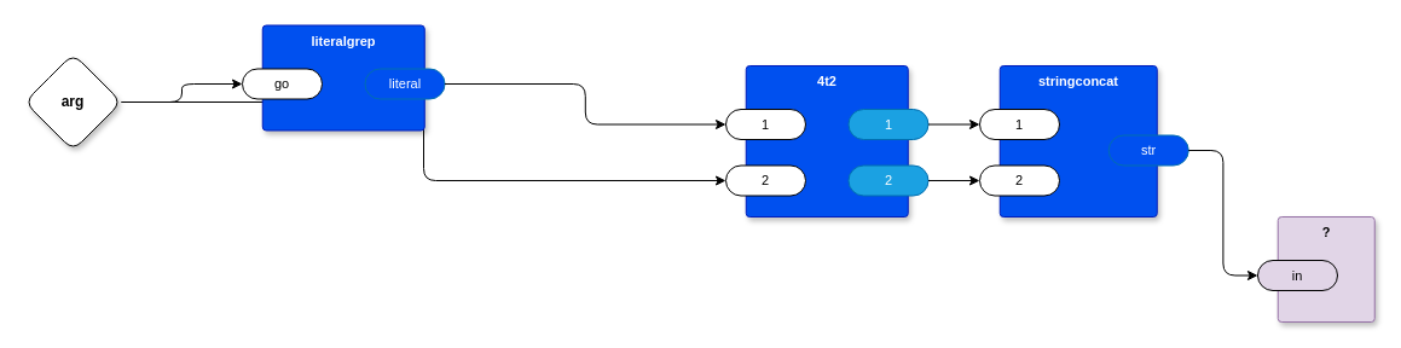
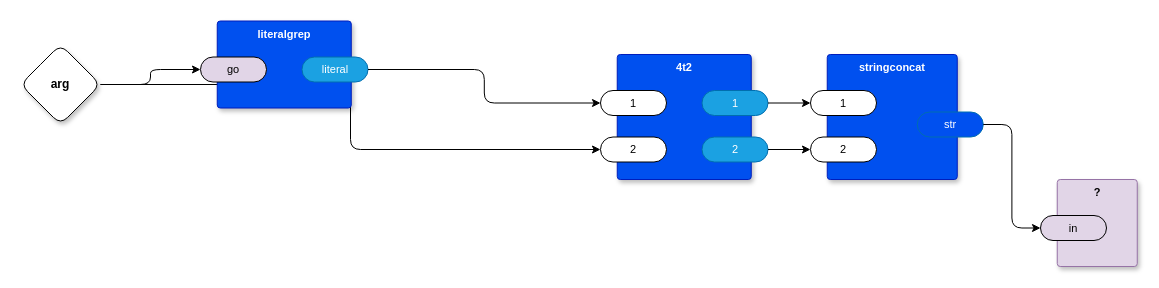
  <mxCell id="0" />
  <mxCell id="1" parent="0" />
  <mxCell id="2" style="edgeStyle=orthogonalEdgeStyle;shape=connector;rounded=1;orthogonalLoop=1;jettySize=auto;html=1;entryX=0;entryY=0.5;entryDx=0;entryDy=0;entryPerimeter=0;labelBackgroundColor=default;strokeColor=default;fontFamily=Helvetica;fontSize=11;fontColor=default;endArrow=classic;" edge="1" parent="1" source="4" target="20"><mxGeometry relative="1" as="geometry" /></mxCell>
  <mxCell id="3" style="edgeStyle=orthogonalEdgeStyle;shape=connector;rounded=1;orthogonalLoop=1;jettySize=auto;html=1;exitX=1;exitY=0.5;exitDx=0;exitDy=0;exitPerimeter=0;entryX=0;entryY=0.5;entryDx=0;entryDy=0;entryPerimeter=0;labelBackgroundColor=default;strokeColor=default;fontFamily=Helvetica;fontSize=11;fontColor=default;endArrow=classic;" edge="1" parent="1" source="4" target="8"><mxGeometry relative="1" as="geometry" /></mxCell>
  <mxCell id="4" value="arg" style="rhombus;whiteSpace=wrap;html=1;rounded=1;fontStyle=1;glass=0;sketch=0;fontSize=12;points=[[0,0.5,0,0,0],[0.5,0,0,0,0],[0.5,1,0,0,0],[1,0.5,0,0,0]];shadow=1;fontFamily=Helvetica;fontColor=default;" vertex="1" parent="1"><mxGeometry x="20" y="44" width="80" height="80" as="geometry" /></mxCell>
  <mxCell id="5" value="4t2" style="rounded=1;whiteSpace=wrap;html=1;sketch=0;container=1;recursiveResize=0;verticalAlign=top;arcSize=6;fontStyle=1;autosize=0;points=[];absoluteArcSize=1;shadow=1;strokeColor=#001DBC;fillColor=#0050ef;fontColor=#ffffff;fontFamily=Helvetica;fontSize=11;" vertex="1" parent="1"><mxGeometry x="616.75" y="54" width="134" height="125" as="geometry"><mxRectangle x="-98" y="-1230" width="99" height="26" as="alternateBounds" /></mxGeometry></mxCell>
  <mxCell id="6" value="1" style="rounded=1;whiteSpace=wrap;html=1;sketch=0;points=[[0,0.5,0,0,0],[1,0.5,0,0,0]];arcSize=50;fontFamily=Helvetica;fontSize=11;fontColor=default;" vertex="1" parent="5"><mxGeometry x="-16.75" y="36" width="66" height="25" as="geometry" /></mxCell>
  <mxCell id="7" value="1" style="rounded=1;whiteSpace=wrap;html=1;sketch=0;points=[[0,0.5,0,0,0],[1,0.5,0,0,0]];fillColor=#1ba1e2;fontColor=#ffffff;strokeColor=#006EAF;arcSize=50;fontFamily=Helvetica;fontSize=11;" vertex="1" parent="5"><mxGeometry x="84.75" y="36" width="66" height="25" as="geometry" /></mxCell>
  <mxCell id="8" value="2" style="rounded=1;whiteSpace=wrap;html=1;sketch=0;points=[[0,0.5,0,0,0],[1,0.5,0,0,0]];arcSize=50;fontFamily=Helvetica;fontSize=11;fontColor=default;" vertex="1" parent="5"><mxGeometry x="-16.75" y="82.5" width="66" height="25" as="geometry" /></mxCell>
  <mxCell id="9" value="2" style="rounded=1;whiteSpace=wrap;html=1;sketch=0;points=[[0,0.5,0,0,0],[1,0.5,0,0,0]];fillColor=#1ba1e2;fontColor=#ffffff;strokeColor=#006EAF;arcSize=50;fontFamily=Helvetica;fontSize=11;" vertex="1" parent="5"><mxGeometry x="84.75" y="82.5" width="66" height="25" as="geometry" /></mxCell>
  <mxCell id="10" value="?" style="rounded=1;whiteSpace=wrap;html=1;sketch=0;container=1;recursiveResize=0;verticalAlign=top;arcSize=6;fontStyle=1;autosize=0;points=[];absoluteArcSize=1;shadow=1;strokeColor=#9673a6;fillColor=#e1d5e7;fontFamily=Helvetica;fontSize=11;" vertex="1" parent="1"><mxGeometry x="1056.75" y="179" width="80" height="87" as="geometry"><mxRectangle x="-98" y="-1230" width="99" height="26" as="alternateBounds" /></mxGeometry></mxCell>
  <mxCell id="11" value="in" style="rounded=1;whiteSpace=wrap;html=1;sketch=0;points=[[0,0.5,0,0,0],[1,0.5,0,0,0]];arcSize=50;fontFamily=Helvetica;fontSize=11;fontColor=default;fillColor=#e1d5e7;" vertex="1" parent="10"><mxGeometry x="-16.75" y="36" width="66" height="25" as="geometry" /></mxCell>
  <mxCell id="12" value="stringconcat" style="rounded=1;whiteSpace=wrap;html=1;sketch=0;container=1;recursiveResize=0;verticalAlign=top;arcSize=6;fontStyle=1;autosize=0;points=[];absoluteArcSize=1;shadow=1;strokeColor=#001DBC;fillColor=#0050ef;fontColor=#ffffff;fontFamily=Helvetica;fontSize=11;" vertex="1" parent="1"><mxGeometry x="826.75" y="54" width="130" height="125" as="geometry"><mxRectangle x="-98" y="-1230" width="99" height="26" as="alternateBounds" /></mxGeometry></mxCell>
  <mxCell id="13" value="1" style="rounded=1;whiteSpace=wrap;html=1;sketch=0;points=[[0,0.5,0,0,0],[1,0.5,0,0,0]];arcSize=50;fontFamily=Helvetica;fontSize=11;fontColor=default;" vertex="1" parent="12"><mxGeometry x="-16.75" y="36" width="66" height="25" as="geometry" /></mxCell>
  <mxCell id="14" value="2" style="rounded=1;whiteSpace=wrap;html=1;sketch=0;points=[[0,0.5,0,0,0],[1,0.5,0,0,0]];arcSize=50;fontFamily=Helvetica;fontSize=11;fontColor=default;" vertex="1" parent="12"><mxGeometry x="-16.75" y="82.5" width="66" height="25" as="geometry" /></mxCell>
  <mxCell id="15" value="str" style="rounded=1;whiteSpace=wrap;html=1;sketch=0;points=[[0,0.5,0,0,0],[1,0.5,0,0,0]];fillColor=#0050ef;fontColor=#ffffff;strokeColor=#006EAF;arcSize=50;fontFamily=Helvetica;fontSize=11;" vertex="1" parent="12"><mxGeometry x="90" y="57.5" width="66" height="25" as="geometry" /></mxCell>
  <mxCell id="16" style="edgeStyle=orthogonalEdgeStyle;shape=connector;rounded=1;orthogonalLoop=1;jettySize=auto;html=1;exitX=1;exitY=0.5;exitDx=0;exitDy=0;exitPerimeter=0;labelBackgroundColor=default;strokeColor=default;fontFamily=Helvetica;fontSize=11;fontColor=default;endArrow=classic;" edge="1" parent="1" source="7" target="13"><mxGeometry relative="1" as="geometry" /></mxCell>
  <mxCell id="17" style="edgeStyle=orthogonalEdgeStyle;shape=connector;rounded=1;orthogonalLoop=1;jettySize=auto;html=1;exitX=1;exitY=0.5;exitDx=0;exitDy=0;exitPerimeter=0;entryX=0;entryY=0.5;entryDx=0;entryDy=0;entryPerimeter=0;labelBackgroundColor=default;strokeColor=default;fontFamily=Helvetica;fontSize=11;fontColor=default;endArrow=classic;" edge="1" parent="1" source="9" target="14"><mxGeometry relative="1" as="geometry" /></mxCell>
  <mxCell id="18" style="edgeStyle=orthogonalEdgeStyle;shape=connector;rounded=1;orthogonalLoop=1;jettySize=auto;html=1;exitX=1;exitY=0.5;exitDx=0;exitDy=0;exitPerimeter=0;entryX=0;entryY=0.5;entryDx=0;entryDy=0;entryPerimeter=0;labelBackgroundColor=default;strokeColor=default;fontFamily=Helvetica;fontSize=11;fontColor=default;endArrow=classic;" edge="1" parent="1" source="15" target="11"><mxGeometry relative="1" as="geometry" /></mxCell>
  <mxCell id="19" value="literalgrep" style="rounded=1;whiteSpace=wrap;html=1;sketch=0;container=1;recursiveResize=0;verticalAlign=top;arcSize=6;fontStyle=1;autosize=0;points=[];absoluteArcSize=1;shadow=1;strokeColor=#001DBC;fillColor=#0050ef;fontColor=#ffffff;fontFamily=Helvetica;fontSize=11;" vertex="1" parent="1"><mxGeometry x="216.75" y="20.5" width="134" height="87" as="geometry"><mxRectangle x="-98" y="-1230" width="99" height="26" as="alternateBounds" /></mxGeometry></mxCell>
- <mxCell id="20" value="go" style="rounded=1;whiteSpace=wrap;html=1;sketch=0;points=[[0,0.5,0,0,0],[1,0.5,0,0,0]];arcSize=50;fontFamily=Helvetica;fontSize=11;fontColor=default;" vertex="1" parent="19"><mxGeometry x="-16.75" y="36" width="66" height="25" as="geometry" /></mxCell>
- <mxCell id="21" value="literal" style="rounded=1;whiteSpace=wrap;html=1;sketch=0;points=[[0,0.5,0,0,0],[1,0.5,0,0,0]];fillColor=#0050ef;fontColor=#ffffff;strokeColor=#006EAF;arcSize=50;fontFamily=Helvetica;fontSize=11;" vertex="1" parent="19"><mxGeometry x="84.75" y="36" width="66" height="25" as="geometry" /></mxCell>
+ <mxCell id="20" value="go" style="rounded=1;whiteSpace=wrap;html=1;sketch=0;points=[[0,0.5,0,0,0],[1,0.5,0,0,0]];arcSize=50;fontFamily=Helvetica;fontSize=11;fontColor=default;fillColor=#e1d5e7;" vertex="1" parent="19"><mxGeometry x="-16.75" y="36" width="66" height="25" as="geometry" /></mxCell>
+ <mxCell id="21" value="literal" style="rounded=1;whiteSpace=wrap;html=1;sketch=0;points=[[0,0.5,0,0,0],[1,0.5,0,0,0]];fillColor=#1ba1e2;fontColor=#ffffff;strokeColor=#006EAF;arcSize=50;fontFamily=Helvetica;fontSize=11;" vertex="1" parent="19"><mxGeometry x="84.75" y="36" width="66" height="25" as="geometry" /></mxCell>
  <mxCell id="22" style="edgeStyle=orthogonalEdgeStyle;shape=connector;rounded=1;orthogonalLoop=1;jettySize=auto;html=1;exitX=1;exitY=0.5;exitDx=0;exitDy=0;exitPerimeter=0;entryX=0;entryY=0.5;entryDx=0;entryDy=0;entryPerimeter=0;labelBackgroundColor=default;strokeColor=default;fontFamily=Helvetica;fontSize=11;fontColor=default;endArrow=classic;" edge="1" parent="1" source="21" target="6"><mxGeometry relative="1" as="geometry" /></mxCell>
